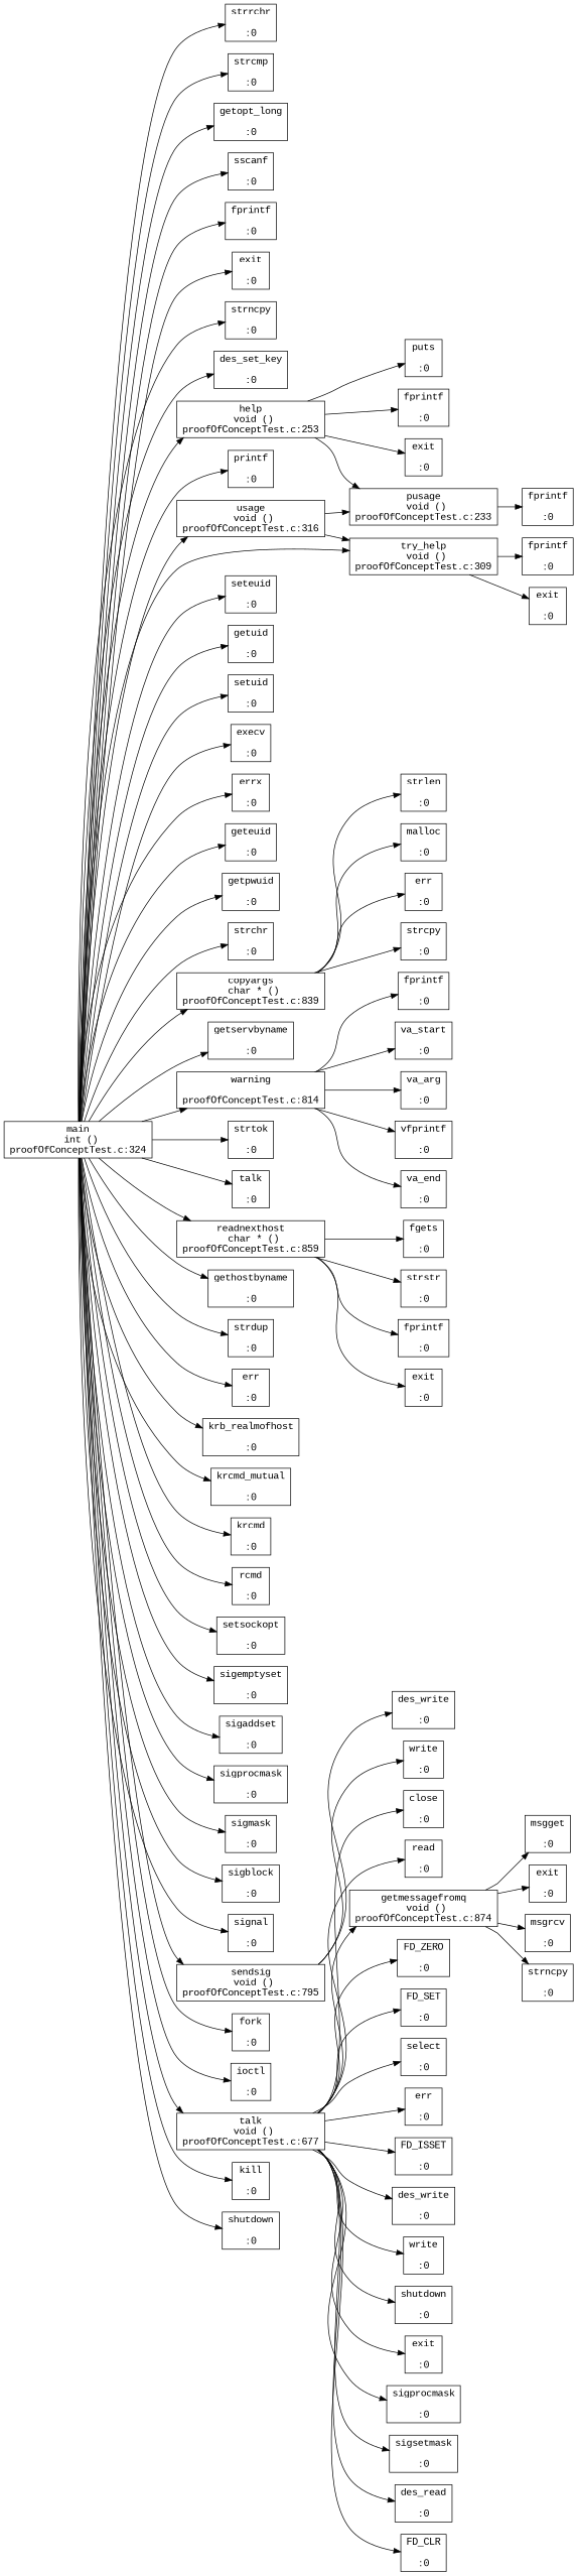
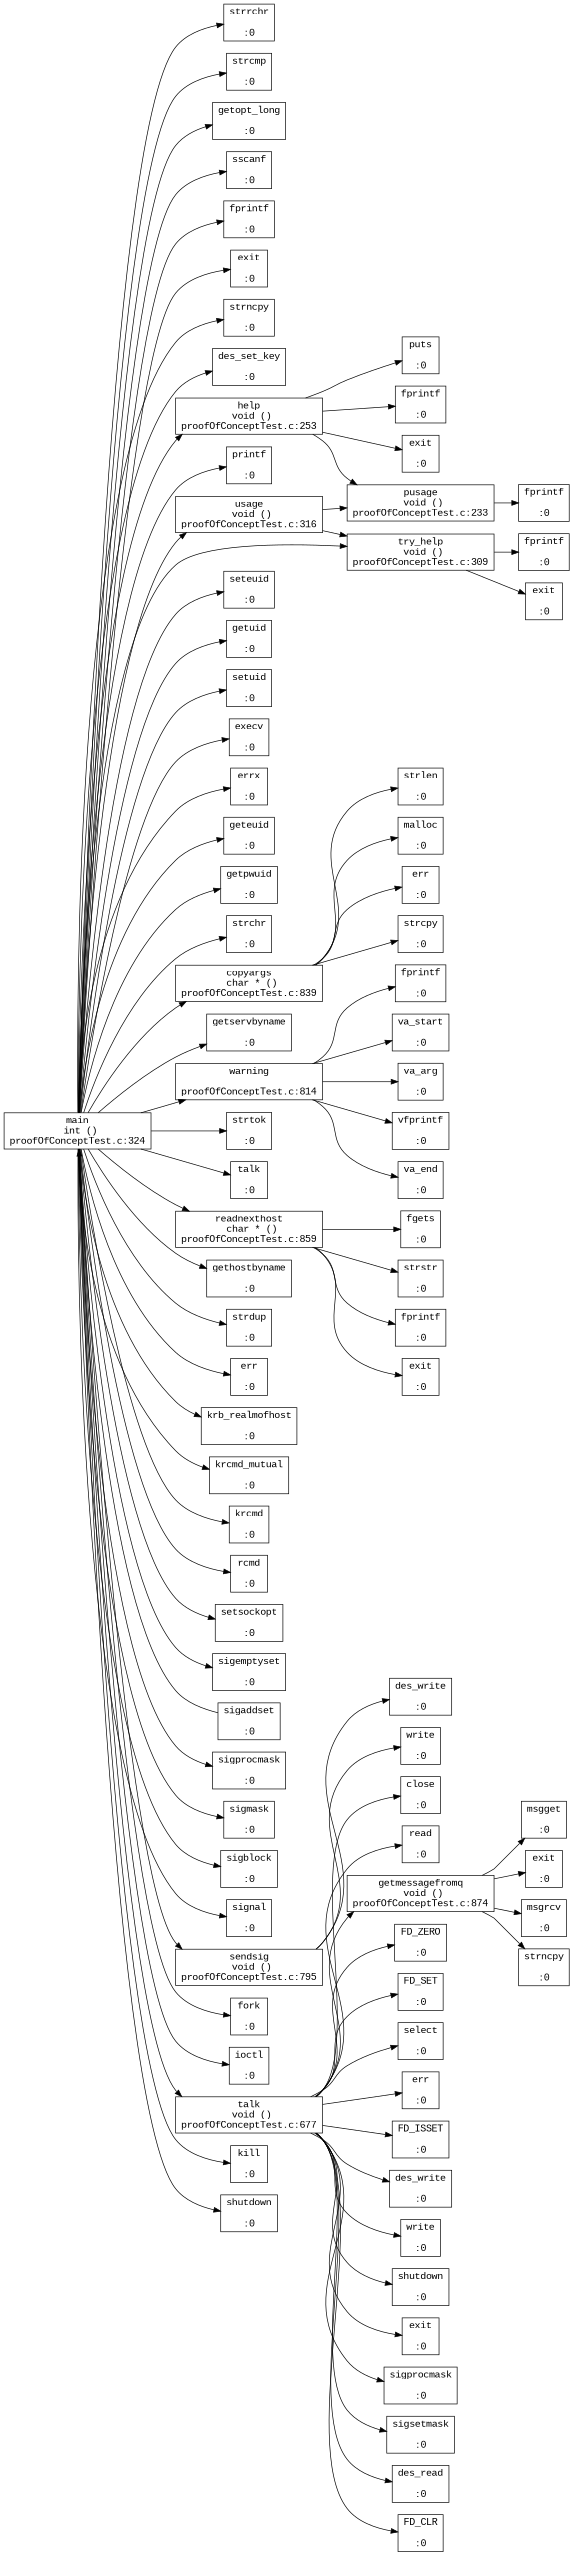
  digraph {
    fontname="Liberation Mono"
    rankdir=LR
    node [fontname="Liberation Mono" shape=box]
    edge [color=black fontname="Liberation Mono" style=solid]
    n1 [height=0.73611 label="main\n int ()\nproofOfConceptTest.c:324" width=2.25]
    n2 [height=0.75 label="strrchr\n\n:0" width=0.75]
    n3 [height=0.75 label="strcmp\n\n:0" width=0.75]
    n4 [height=0.75 label="getopt_long\n\n:0" width=1.1181]
    n5 [height=0.75 label="sscanf\n\n:0" width=0.75]
    n6 [height=0.75 label="fprintf\n\n:0" width=0.75]
    n7 [height=0.75 label="exit\n\n:0" width=0.75]
    n8 [height=0.75 label="strncpy\n\n:0" width=0.76389]
    n9 [height=0.75 label="des_set_key\n\n:0" width=1.1458]
    n10 [height=0.73611 label="help\n void ()\nproofOfConceptTest.c:253" width=2.25]
    n11 [height=0.75 label="printf\n\n:0" width=0.75]
    n12 [height=0.73611 label="try_help\n void ()\nproofOfConceptTest.c:309" width=2.25]
    n13 [height=0.73611 label="usage\n void ()\nproofOfConceptTest.c:316" width=2.25]
    n14 [height=0.75 label="seteuid\n\n:0" width=0.75694]
    n15 [height=0.75 label="getuid\n\n:0" width=0.75]
    n16 [height=0.75 label="setuid\n\n:0" width=0.75]
    n17 [height=0.75 label="execv\n\n:0" width=0.75]
    n18 [height=0.75 label="errx\n\n:0" width=0.75]
    n19 [height=0.75 label="geteuid\n\n:0" width=0.76389]
    n20 [height=0.75 label="getpwuid\n\n:0" width=0.92361]
    n21 [height=0.75 label="strchr\n\n:0" width=0.75]
    n22 [height=0.73611 label="copyargs\n char * ()\nproofOfConceptTest.c:839" width=2.25]
    n23 [height=0.75 label="getservbyname\n\n:0" width=1.3681]
    n24 [height=0.73611 label="warning\n \nproofOfConceptTest.c:814" width=2.25]
    n25 [height=0.75 label="strtok\n\n:0" width=0.75]
    n26 [height=0.75 label="talk\n\n:0" width=0.75]
    n27 [height=0.73611 label="readnexthost\n char * ()\nproofOfConceptTest.c:859" width=2.25]
    n28 [height=0.75 label="gethostbyname\n\n:0" width=1.3681]
    n29 [height=0.75 label="strdup\n\n:0" width=0.75]
    n30 [height=0.75 label="err\n\n:0" width=0.75]
    n31 [height=0.75 label="krb_realmofhost\n\n:0" width=1.4792]
    n32 [height=0.75 label="krcmd_mutual\n\n:0" width=1.3403]
    n33 [height=0.75 label="krcmd\n\n:0" width=0.75]
    n34 [height=0.75 label="rcmd\n\n:0" width=0.75]
    n35 [height=0.75 label="setsockopt\n\n:0" width=1.0278]
    n36 [height=0.75 label="sigemptyset\n\n:0" width=1.1389]
    n37 [height=0.75 label="sigaddset\n\n:0" width=0.92361]
    n38 [height=0.75 label="sigprocmask\n\n:0" width=1.1944]
    n39 [height=0.75 label="sigmask\n\n:0" width=0.84722]
    n40 [height=0.75 label="sigblock\n\n:0" width=0.84722]
    n41 [height=0.75 label="signal\n\n:0" width=0.75]
    n42 [height=0.73611 label="sendsig\n void ()\nproofOfConceptTest.c:795" width=2.25]
    n43 [height=0.75 label="fork\n\n:0" width=0.75]
    n44 [height=0.75 label="ioctl\n\n:0" width=0.75]
    n45 [height=0.73611 label="talk\n void ()\nproofOfConceptTest.c:677" width=2.25]
    n46 [height=0.75 label="kill\n\n:0" width=0.75]
    n47 [height=0.75 label="shutdown\n\n:0" width=0.95139]
    n48 [height=0.73611 label="pusage\n void ()\nproofOfConceptTest.c:233" width=2.25]
    n49 [height=0.75 label="puts\n\n:0" width=0.75]
    n50 [height=0.75 label="fprintf\n\n:0" width=0.75]
    n51 [height=0.75 label="exit\n\n:0" width=0.75]
    n52 [height=0.75 label="fprintf\n\n:0" width=0.75]
    n53 [height=0.75 label="exit\n\n:0" width=0.75]
    n54 [height=0.75 label="strlen\n\n:0" width=0.75]
    n55 [height=0.75 label="malloc\n\n:0" width=0.75]
    n56 [height=0.75 label="err\n\n:0" width=0.75]
    n57 [height=0.75 label="strcpy\n\n:0" width=0.75]
    n58 [height=0.75 label="fprintf\n\n:0" width=0.75]
    n59 [height=0.75 label="va_start\n\n:0" width=0.8125]
    n60 [height=0.75 label="va_arg\n\n:0" width=0.75]
    n61 [height=0.75 label="vfprintf\n\n:0" width=0.79167]
    n62 [height=0.75 label="va_end\n\n:0" width=0.76389]
    n63 [height=0.75 label="fgets\n\n:0" width=0.75]
    n64 [height=0.75 label="strstr\n\n:0" width=0.75]
    n65 [height=0.75 label="fprintf\n\n:0" width=0.75]
    n66 [height=0.75 label="exit\n\n:0" width=0.75]
    n67 [height=0.75 label="des_write\n\n:0" width=0.95139]
    n68 [height=0.75 label="write\n\n:0" width=0.75]
    n69 [height=0.75 label="close\n\n:0" width=0.75]
    n70 [height=0.75 label="read\n\n:0" width=0.75]
    n71 [height=0.73611 label="getmessagefromq\n void ()\nproofOfConceptTest.c:874" width=2.25]
    n72 [height=0.75 label="FD_ZERO\n\n:0" width=1.0556]
    n73 [height=0.75 label="FD_SET\n\n:0" width=0.89583]
    n74 [height=0.75 label="select\n\n:0" width=0.75]
    n75 [height=0.75 label="err\n\n:0" width=0.75]
    n76 [height=0.75 label="FD_ISSET\n\n:0" width=1.0625]
    n77 [height=0.75 label="des_write\n\n:0" width=0.95139]
    n78 [height=0.75 label="write\n\n:0" width=0.75]
    n79 [height=0.75 label="shutdown\n\n:0" width=0.95139]
    n80 [height=0.75 label="exit\n\n:0" width=0.75]
    n81 [height=0.75 label="sigprocmask\n\n:0" width=1.1944]
    n82 [height=0.75 label="sigsetmask\n\n:0" width=1.0625]
    n83 [height=0.75 label="des_read\n\n:0" width=0.89583]
    n84 [height=0.75 label="FD_CLR\n\n:0" width=0.92361]
    n85 [height=0.75 label="fprintf\n\n:0" width=0.75]
    n86 [height=0.75 label="msgget\n\n:0" width=0.76389]
    n87 [height=0.75 label="exit\n\n:0" width=0.75]
    n88 [height=0.75 label="msgrcv\n\n:0" width=0.78472]
    n89 [height=0.75 label="strncpy\n\n:0" width=0.76389]
    n1 -> n2
    n1 -> n3
    n1 -> n4
    n1 -> n5
    n1 -> n6
    n1 -> n7
    n1 -> n8
    n1 -> n9
    n1 -> n10
    n1 -> n11
    n1 -> n12
    n1 -> n13
    n1 -> n14
    n1 -> n15
    n1 -> n16
    n1 -> n17
    n1 -> n18
    n1 -> n19
    n1 -> n20
    n1 -> n21
    n1 -> n22
    n1 -> n23
    n1 -> n24
    n1 -> n25
    n1 -> n26
    n1 -> n27
    n1 -> n28
    n1 -> n29
    n1 -> n30
    n1 -> n31
    n1 -> n32
    n1 -> n33
    n1 -> n34
    n1 -> n35
    n1 -> n36
-   n1 -> n37
+   n37 -> n1
    n1 -> n38
    n1 -> n39
    n1 -> n40
    n1 -> n41
    n1 -> n42
    n1 -> n43
    n1 -> n44
    n1 -> n45
    n1 -> n46
    n1 -> n47
    n10 -> n48
    n10 -> n49
    n10 -> n50
    n10 -> n51
    n12 -> n52
    n12 -> n53
    n13 -> n12
    n13 -> n48
    n22 -> n54
    n22 -> n55
    n22 -> n56
    n22 -> n57
    n24 -> n58
    n24 -> n59
    n24 -> n60
    n24 -> n61
    n24 -> n62
    n27 -> n63
    n27 -> n64
    n27 -> n65
    n27 -> n66
    n42 -> n67
    n42 -> n68
    n45 -> n69
    n45 -> n70
    n45 -> n71
    n45 -> n72
    n45 -> n73
    n45 -> n74
    n45 -> n75
    n45 -> n76
    n45 -> n77
    n45 -> n78
    n45 -> n79
    n45 -> n80
    n45 -> n81
    n45 -> n82
    n45 -> n83
    n45 -> n84
    n48 -> n85
    n71 -> n86
    n71 -> n87
    n71 -> n88
    n71 -> n89
  }
